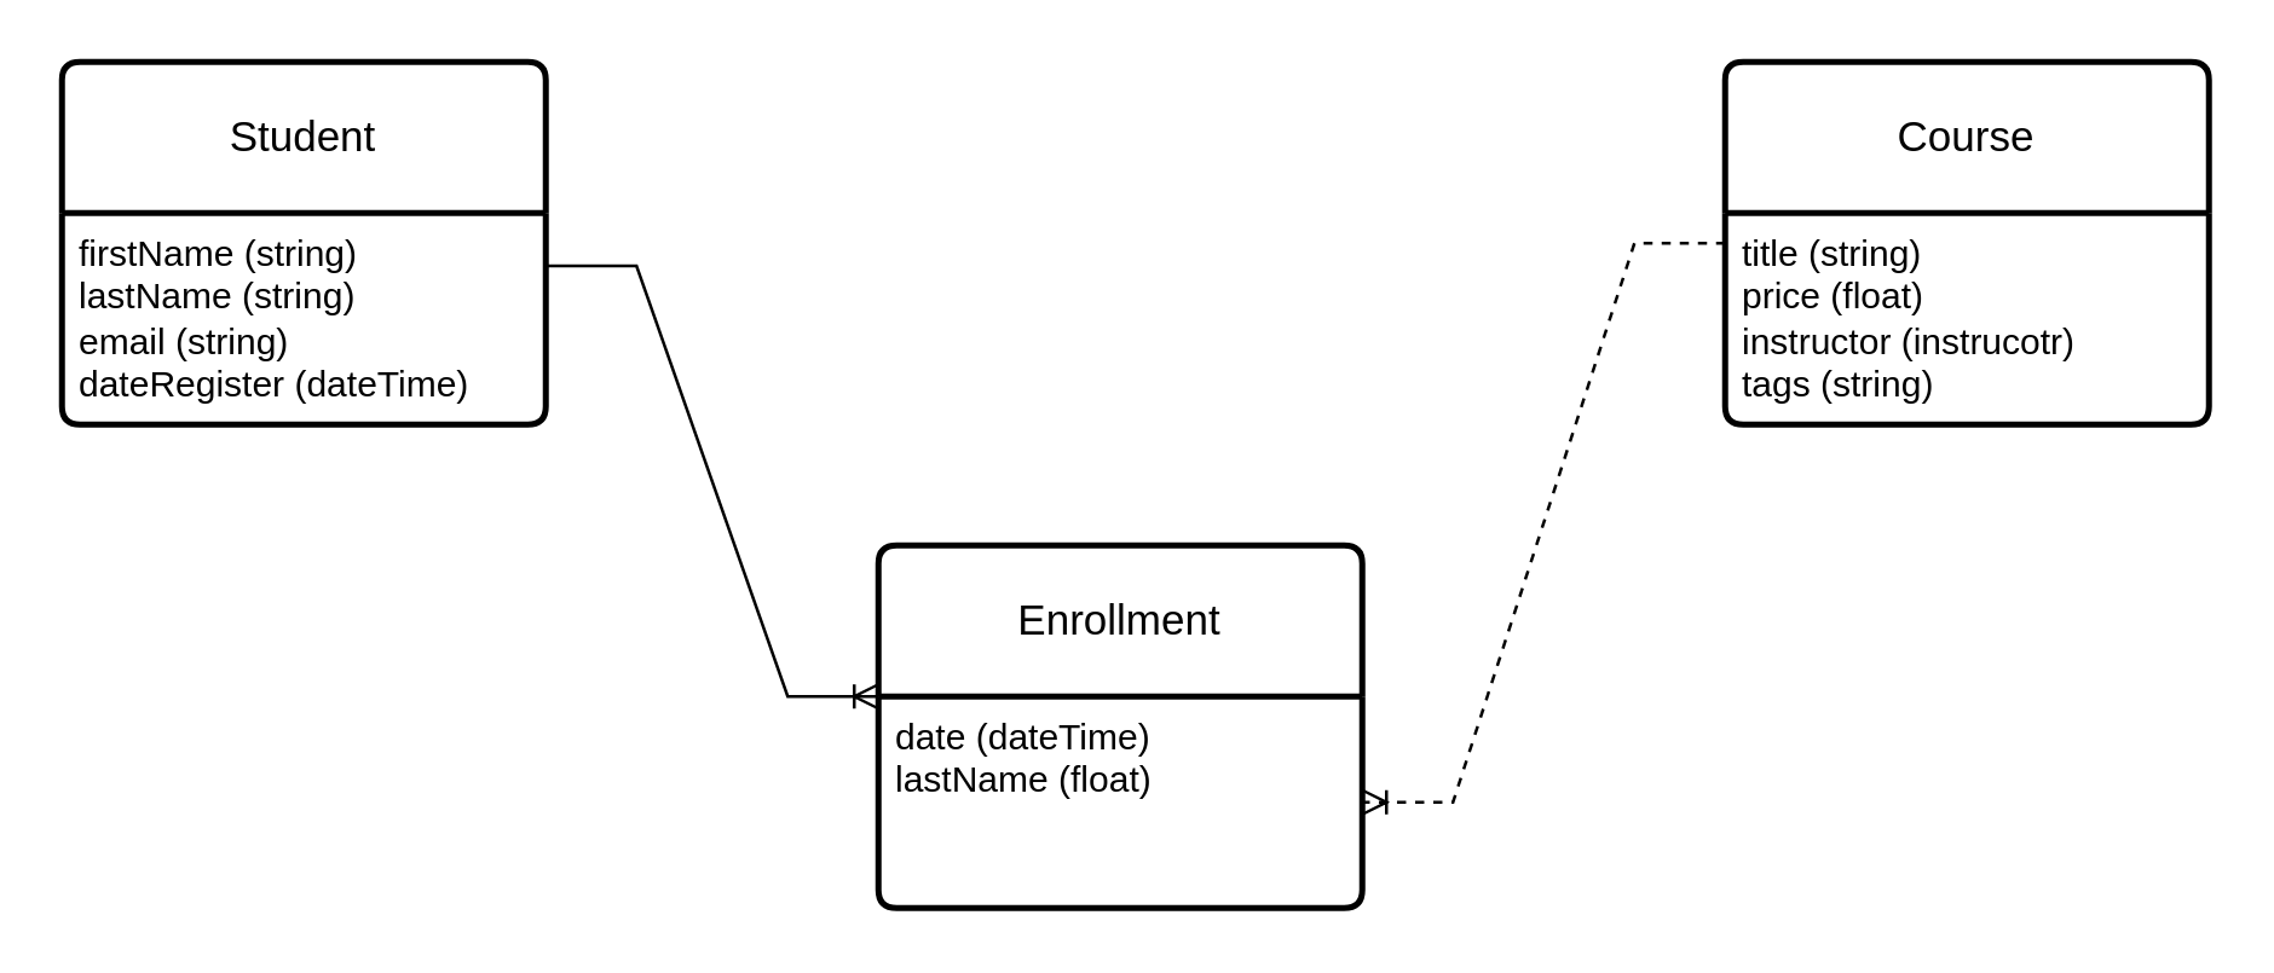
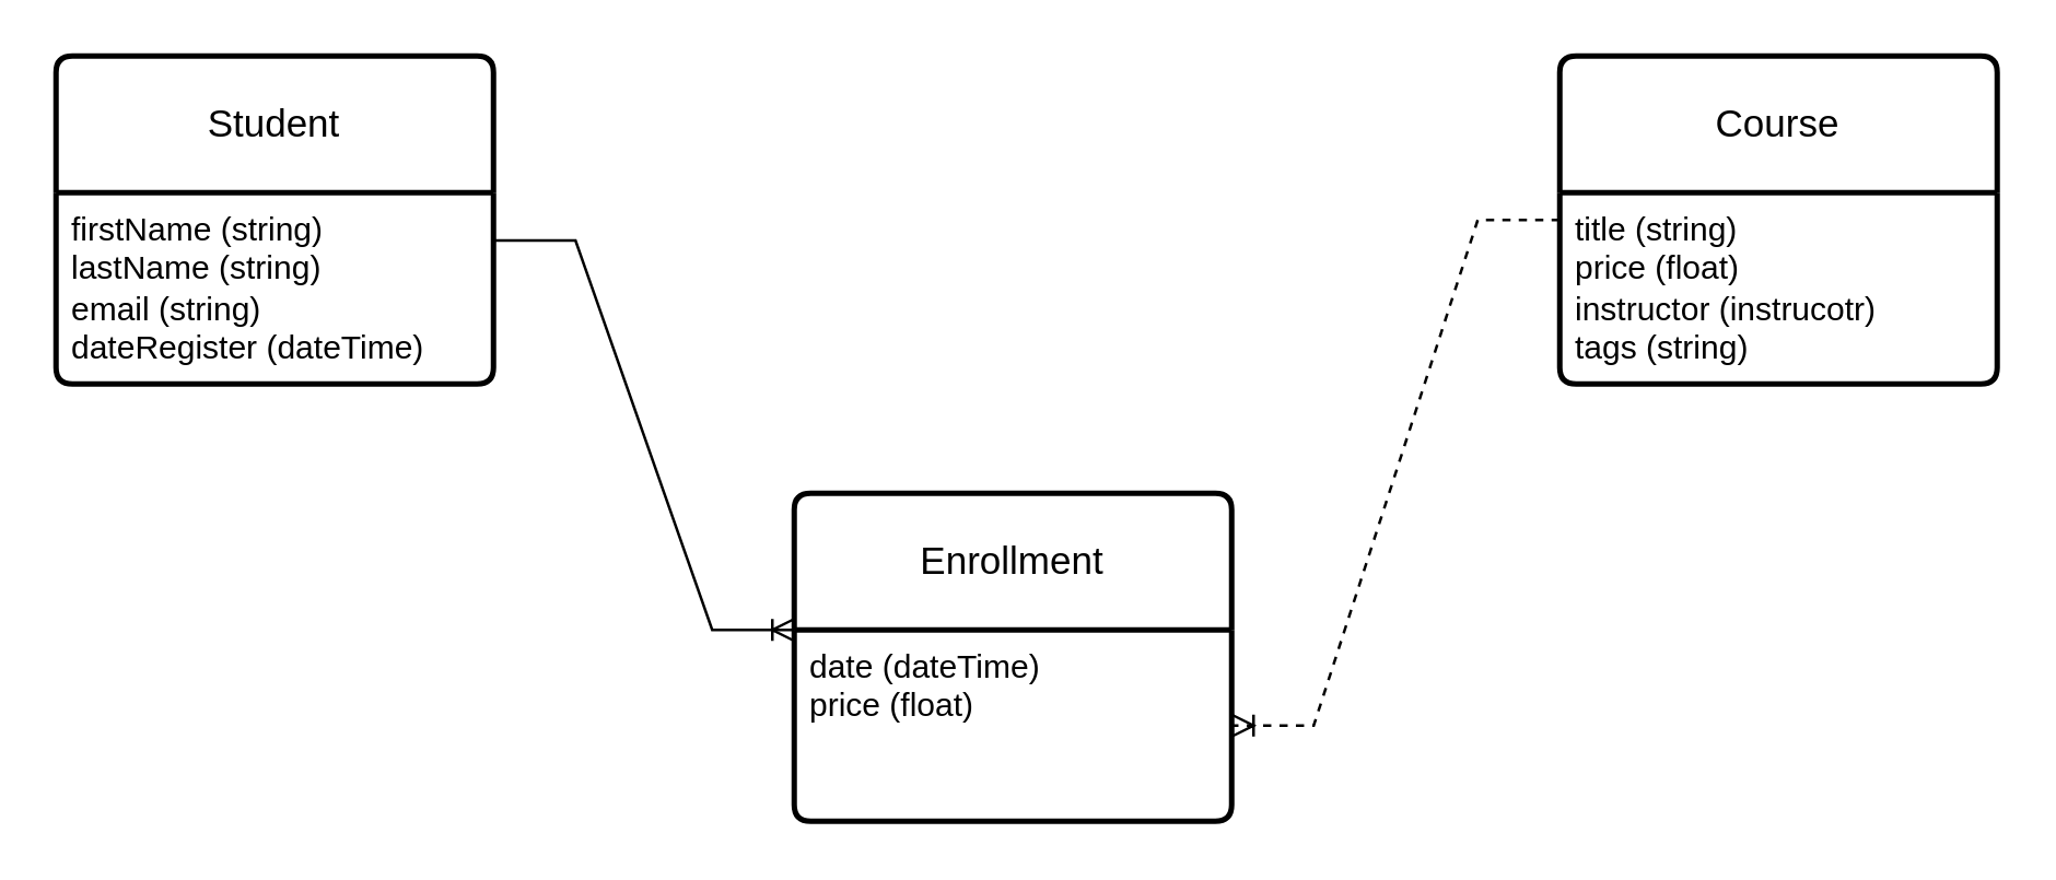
  <mxCell id="0" />
  <mxCell id="1" parent="0" />
  <mxCell id="2" value="Student" style="swimlane;childLayout=stackLayout;horizontal=1;startSize=50;horizontalStack=0;rounded=1;fontSize=14;fontStyle=0;strokeWidth=2;resizeParent=0;resizeLast=1;shadow=0;dashed=0;align=center;arcSize=4;whiteSpace=wrap;html=1;" vertex="1" parent="1"><mxGeometry x="20" y="20" width="160" height="120" as="geometry" /></mxCell>
  <mxCell id="3" value="firstName (string)&lt;br&gt;lastName (string)&lt;br&gt;email (string)&lt;br&gt;dateRegister (dateTime)" style="align=left;strokeColor=none;fillColor=none;spacingLeft=4;fontSize=12;verticalAlign=top;resizable=0;rotatable=0;part=1;html=1;" vertex="1" parent="2"><mxGeometry y="50" width="160" height="70" as="geometry" /></mxCell>
  <mxCell id="4" value="Course" style="swimlane;childLayout=stackLayout;horizontal=1;startSize=50;horizontalStack=0;rounded=1;fontSize=14;fontStyle=0;strokeWidth=2;resizeParent=0;resizeLast=1;shadow=0;dashed=0;align=center;arcSize=4;whiteSpace=wrap;html=1;" vertex="1" parent="1"><mxGeometry x="570" y="20" width="160" height="120" as="geometry" /></mxCell>
  <mxCell id="5" value="title (string)&lt;br&gt;price (float)&lt;br&gt;instructor (instrucotr)&lt;br&gt;tags (string)" style="align=left;strokeColor=none;fillColor=none;spacingLeft=4;fontSize=12;verticalAlign=top;resizable=0;rotatable=0;part=1;html=1;" vertex="1" parent="4"><mxGeometry y="50" width="160" height="70" as="geometry" /></mxCell>
  <mxCell id="6" value="Enrollment" style="swimlane;childLayout=stackLayout;horizontal=1;startSize=50;horizontalStack=0;rounded=1;fontSize=14;fontStyle=0;strokeWidth=2;resizeParent=0;resizeLast=1;shadow=0;dashed=0;align=center;arcSize=4;whiteSpace=wrap;html=1;" vertex="1" parent="1"><mxGeometry x="290" y="180" width="160" height="120" as="geometry" /></mxCell>
- <mxCell id="7" value="date (dateTime)&lt;br&gt;lastName (float)" style="align=left;strokeColor=none;fillColor=none;spacingLeft=4;fontSize=12;verticalAlign=top;resizable=0;rotatable=0;part=1;html=1;" vertex="1" parent="6"><mxGeometry y="50" width="160" height="70" as="geometry" /></mxCell>
+ <mxCell id="7" value="date (dateTime)&lt;br&gt;price (float)" style="align=left;strokeColor=none;fillColor=none;spacingLeft=4;fontSize=12;verticalAlign=top;resizable=0;rotatable=0;part=1;html=1;" vertex="1" parent="6"><mxGeometry y="50" width="160" height="70" as="geometry" /></mxCell>
  <mxCell id="8" value="" style="edgeStyle=entityRelationEdgeStyle;fontSize=12;html=1;endArrow=ERoneToMany;rounded=0;exitX=1;exitY=0.25;exitDx=0;exitDy=0;entryX=0;entryY=0;entryDx=0;entryDy=0;" edge="1" parent="1" source="3" target="7"><mxGeometry width="100" height="100" relative="1" as="geometry"><mxPoint x="280" y="190" as="sourcePoint" /><mxPoint x="380" y="90" as="targetPoint" /></mxGeometry></mxCell>
  <mxCell id="9" value="" style="edgeStyle=entityRelationEdgeStyle;fontSize=12;html=1;endArrow=ERoneToMany;rounded=0;exitX=0;exitY=0.5;exitDx=0;exitDy=0;dashed=1;" edge="1" parent="1" source="4" target="7"><mxGeometry width="100" height="100" relative="1" as="geometry"><mxPoint x="560" y="390" as="sourcePoint" /><mxPoint x="660" y="290" as="targetPoint" /></mxGeometry></mxCell>
